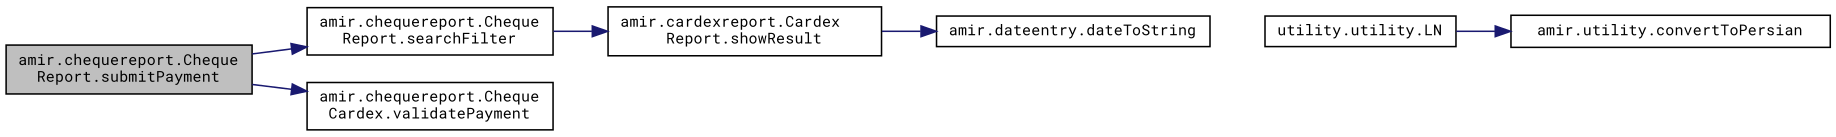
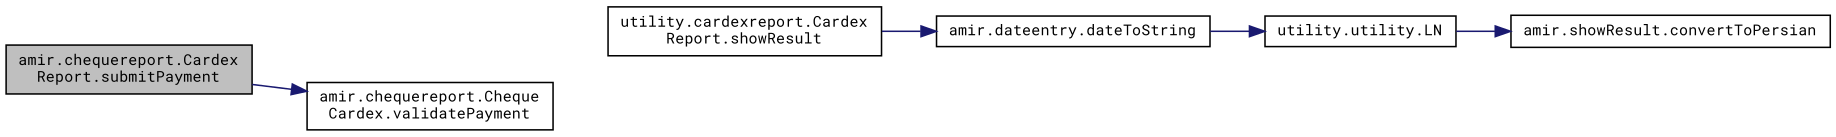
  digraph {
    fontname="Roboto Mono"
    rankdir=LR
    node [color=black fillcolor=white fontname="Roboto Mono" fontsize=10 shape=record style=filled]
    edge [color=midnightblue fontname="Roboto Mono" fontsize=10 labelfontname="FreeSans.ttf" labelfontsize=10 style=solid]
-   n1 [fillcolor=grey75 fontcolor=black height=0.2 label="amir.chequereport.Cheque\lReport.submitPayment" width=0.4]
-   n2 [height=0.2 label="amir.chequereport.Cheque\lReport.searchFilter" width=0.4]
+   n1 [fillcolor=grey75 fontcolor=black height=0.2 label="amir.chequereport.Cardex\lReport.submitPayment" width=0.4]
    n3 [height=0.2 label="amir.chequereport.Cheque\lCardex.validatePayment" width=0.4]
-   n4 [height=0.2 label="amir.cardexreport.Cardex\lReport.showResult" width=0.4]
+   n4 [height=0.2 label="utility.cardexreport.Cardex\lReport.showResult" width=0.4]
    n5 [height=0.2 label="amir.dateentry.dateToString" width=0.4]
    n6 [height=0.2 label="utility.utility.LN" width=0.4]
-   n7 [height=0.2 label="amir.utility.convertToPersian" width=0.4]
-   n1 -> n2
+   n7 [height=0.2 label="amir.showResult.convertToPersian" width=0.4]
    n1 -> n3
-   n2 -> n4
    n4 -> n5
+   n5 -> n6
    n6 -> n7
  }
